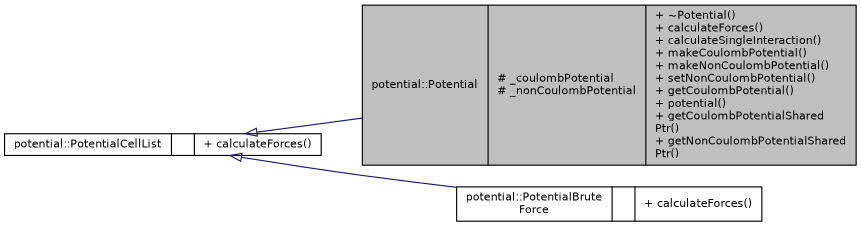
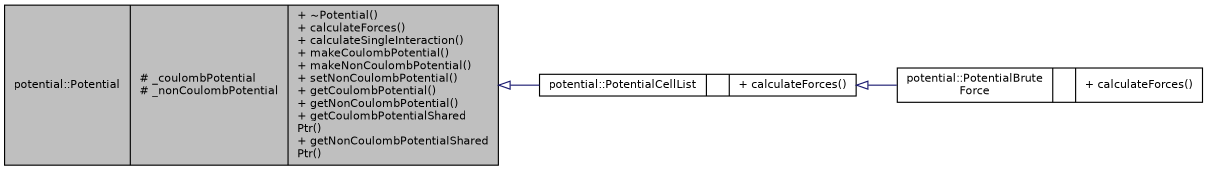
  digraph {
    rankdir=LR
    node [color=black fillcolor=white fontname=Helvetica fontsize=10 shape=record style=filled]
    edge [arrowtail=onormal color=midnightblue dir=back fontname=Helvetica fontsize=10 labelfontname=Helvetica labelfontsize=10 style=solid]
-   n1 [fillcolor=grey75 fontcolor=black height=0.2 label="{potential::Potential\n|# _coulombPotential\l# _nonCoulombPotential\l|+ ~Potential()\l+ calculateForces()\l+ calculateSingleInteraction()\l+ makeCoulombPotential()\l+ makeNonCoulombPotential()\l+ setNonCoulombPotential()\l+ getCoulombPotential()\l+ potential()\l+ getCoulombPotentialShared\lPtr()\l+ getNonCoulombPotentialShared\lPtr()\l}" width=0.4]
+   n1 [fillcolor=grey75 fontcolor=black height=0.2 label="{potential::Potential\n|# _coulombPotential\l# _nonCoulombPotential\l|+ ~Potential()\l+ calculateForces()\l+ calculateSingleInteraction()\l+ makeCoulombPotential()\l+ makeNonCoulombPotential()\l+ setNonCoulombPotential()\l+ getCoulombPotential()\l+ getNonCoulombPotential()\l+ getCoulombPotentialShared\lPtr()\l+ getNonCoulombPotentialShared\lPtr()\l}" width=0.4]
    n2 [height=0.2 label="{potential::PotentialCellList\n||+ calculateForces()\l}" width=0.4]
    n3 [height=0.2 label="{potential::PotentialBrute\lForce\n||+ calculateForces()\l}" width=0.4]
-   n2 -> n1
+   n1 -> n2
    n2 -> n3
  }
